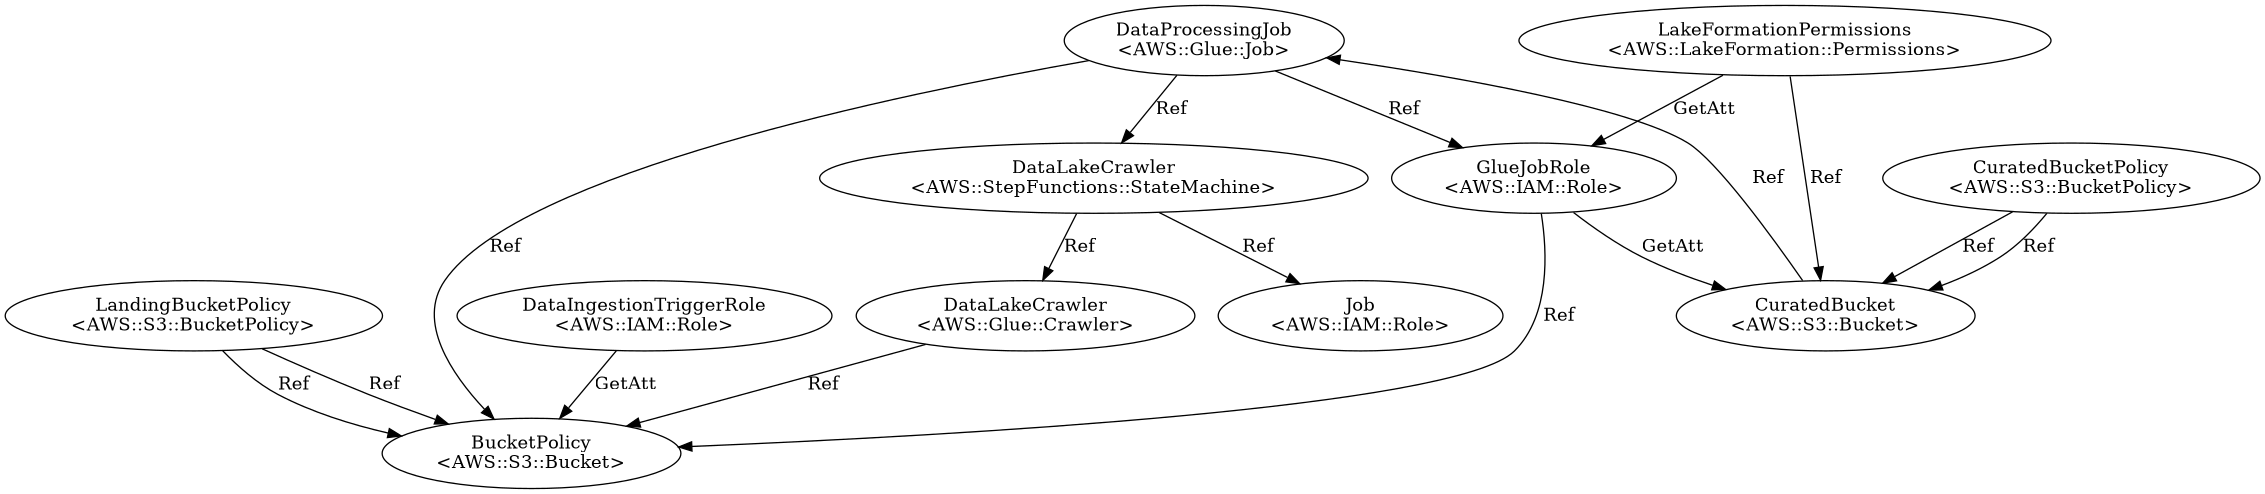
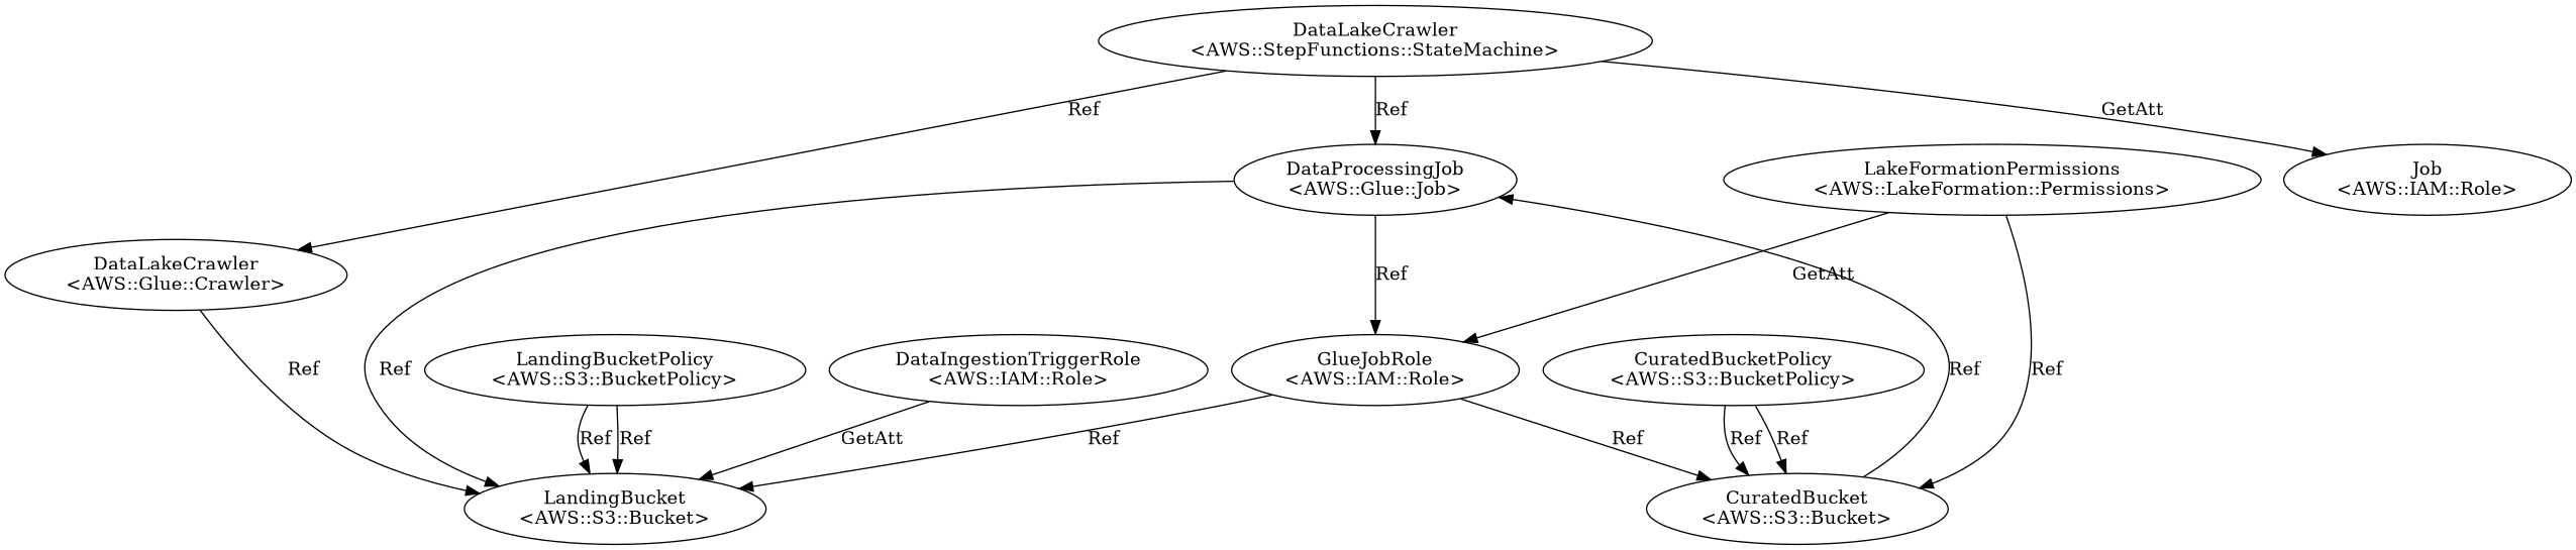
  digraph {
    node [color=black shape=ellipse type=Resource]
    edge [color=black source_paths="['Properties', 'Bucket']"]
-   n1 [label="BucketPolicy\n<AWS::S3::Bucket>"]
+   n1 [label="LandingBucket\n<AWS::S3::Bucket>"]
    n2 [label="LandingBucketPolicy\n<AWS::S3::BucketPolicy>"]
    n3 [label="CuratedBucket\n<AWS::S3::Bucket>"]
    n4 [label="DataProcessingJob\n<AWS::Glue::Job>"]
    n5 [label="CuratedBucketPolicy\n<AWS::S3::BucketPolicy>"]
    n6 [label="DataIngestionTriggerRole\n<AWS::IAM::Role>"]
    n7 [label="DataLakeCrawler\n<AWS::StepFunctions::StateMachine>"]
    n8 [label="Job\n<AWS::IAM::Role>"]
    n9 [label="DataLakeCrawler\n<AWS::Glue::Crawler>"]
    n10 [label="GlueJobRole\n<AWS::IAM::Role>"]
    n11 [label="LakeFormationPermissions\n<AWS::LakeFormation::Permissions>"]
    n2 -> n1 [label=Ref]
    n2 -> n1 [label=Ref source_paths="['Properties', 'PolicyDocument', 'Statement', 0, 'Resource']"]
    n3 -> n4 [label=Ref source_paths="['Properties', 'DefaultArguments', '--curated_bucket']"]
    n4 -> n1 [label=Ref source_paths="['Properties', 'DefaultArguments', '--landing_bucket']"]
    n4 -> n10 [label=Ref source_paths="['Properties', 'Role']"]
    n5 -> n3 [label=Ref]
    n5 -> n3 [label=Ref source_paths="['Properties', 'PolicyDocument', 'Statement', 0, 'Resource']"]
    n6 -> n1 [label=GetAtt source_paths="['Properties', 'Policies', 0, 'PolicyDocument', 'Statement', 0, 'Resource', 0]"]
-   n4 -> n7 [label=Ref source_paths="['Properties', 'DefinitionString']"]
-   n7 -> n8 [label=Ref source_paths="['Properties', 'RoleArn']"]
+   n7 -> n4 [label=Ref source_paths="['Properties', 'DefinitionString']"]
+   n7 -> n8 [label=GetAtt source_paths="['Properties', 'RoleArn']"]
    n7 -> n9 [label=Ref source_paths="['Properties', 'DefinitionString']"]
    n9 -> n1 [label=Ref source_paths="['Properties', 'Targets', 'S3Targets', 0, 'Path']"]
    n10 -> n1 [label=Ref source_paths="['Properties', 'Policies', 0, 'PolicyDocument', 'Statement', 0, 'Resource', 0]"]
-   n10 -> n3 [label=GetAtt source_paths="['Properties', 'Policies', 0, 'PolicyDocument', 'Statement', 0, 'Resource', 1]"]
+   n10 -> n3 [label=Ref source_paths="['Properties', 'Policies', 0, 'PolicyDocument', 'Statement', 0, 'Resource', 1]"]
    n11 -> n3 [label=Ref source_paths="['Properties', 'Resource', 'DataLocationResource', 'S3Resource']"]
    n11 -> n10 [label=GetAtt source_paths="['Properties', 'DataLakePrincipal', 'DataLakePrincipalIdentifier']"]
  }
